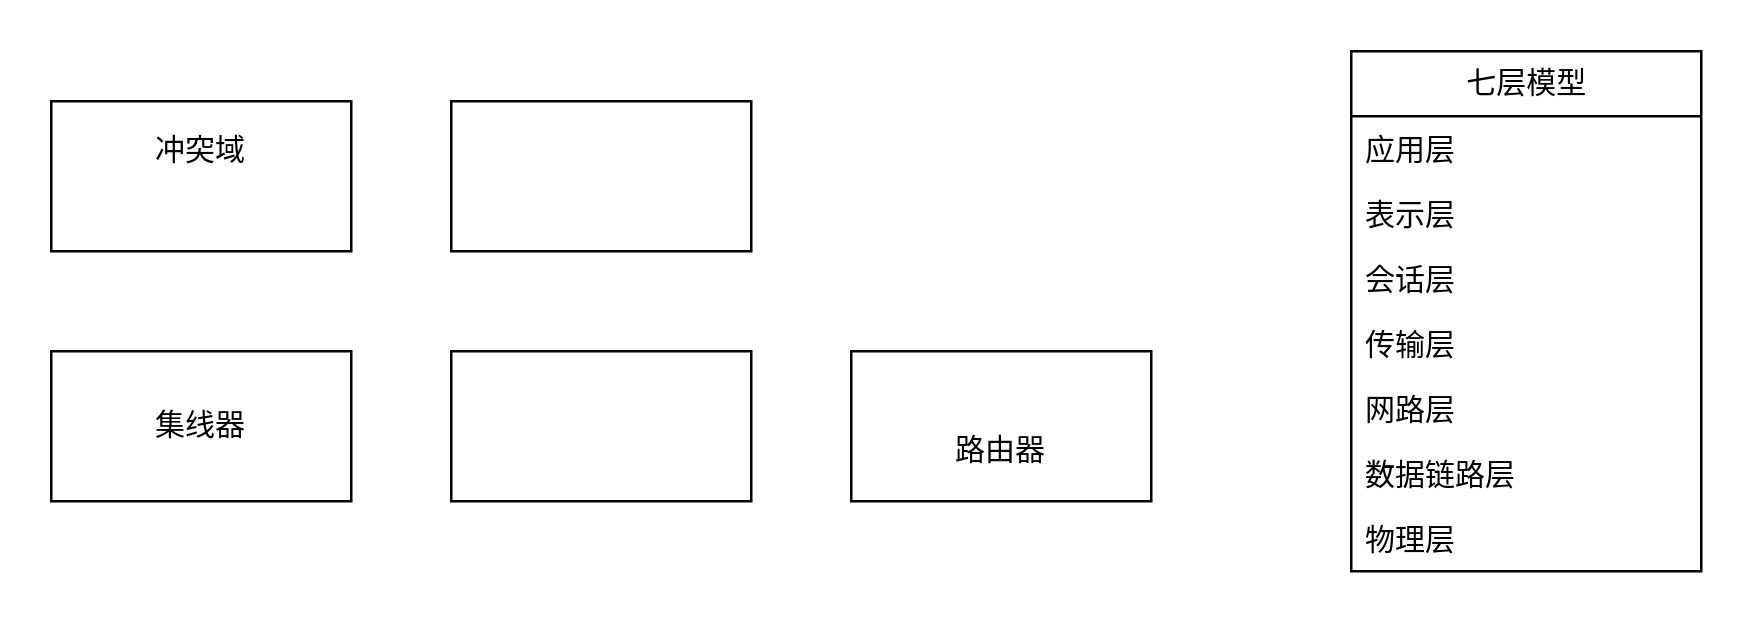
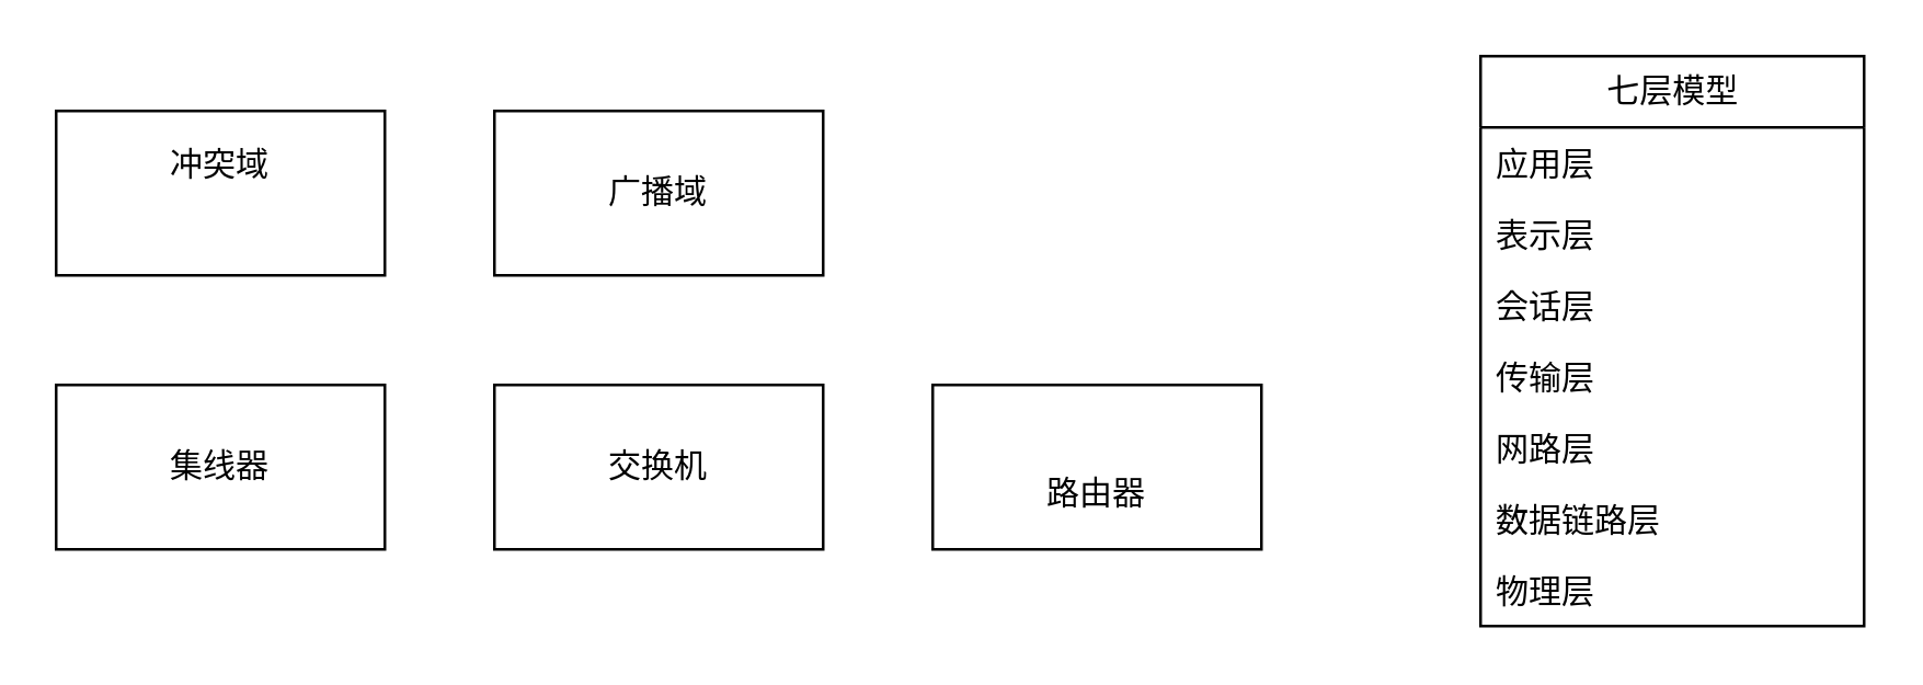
  <mxCell id="0" />
  <mxCell id="1" parent="0" />
  <mxCell id="2" value="" style="group" vertex="1" connectable="0" parent="1"><mxGeometry x="20" y="40" width="120" height="60" as="geometry" /></mxCell>
  <mxCell id="3" value="" style="rounded=0;whiteSpace=wrap;html=1;" vertex="1" parent="2"><mxGeometry width="120" height="60" as="geometry" /></mxCell>
  <mxCell id="4" value="冲突域" style="text;html=1;strokeColor=none;fillColor=none;align=center;verticalAlign=middle;whiteSpace=wrap;rounded=0;" vertex="1" parent="2"><mxGeometry x="30" y="5" width="60" height="30" as="geometry" /></mxCell>
  <mxCell id="5" value="" style="group" vertex="1" connectable="0" parent="1"><mxGeometry x="180" y="40" width="120" height="60" as="geometry" /></mxCell>
  <mxCell id="6" value="" style="rounded=0;whiteSpace=wrap;html=1;" vertex="1" parent="5"><mxGeometry width="120" height="60" as="geometry" /></mxCell>
+ <mxCell id="7" value="广播域" style="text;html=1;strokeColor=none;fillColor=none;align=center;verticalAlign=middle;whiteSpace=wrap;rounded=0;" vertex="1" parent="5"><mxGeometry x="30" y="15" width="60" height="30" as="geometry" /></mxCell>
  <mxCell id="8" value="" style="group" vertex="1" connectable="0" parent="1"><mxGeometry x="20" y="140" width="120" height="60" as="geometry" /></mxCell>
  <mxCell id="9" value="" style="rounded=0;whiteSpace=wrap;html=1;" vertex="1" parent="8"><mxGeometry width="120" height="60" as="geometry" /></mxCell>
  <mxCell id="10" value="集线器" style="text;html=1;strokeColor=none;fillColor=none;align=center;verticalAlign=middle;whiteSpace=wrap;rounded=0;" vertex="1" parent="8"><mxGeometry x="30" y="15" width="60" height="30" as="geometry" /></mxCell>
  <mxCell id="11" value="" style="group" vertex="1" connectable="0" parent="1"><mxGeometry x="180" y="140" width="120" height="60" as="geometry" /></mxCell>
  <mxCell id="12" value="" style="rounded=0;whiteSpace=wrap;html=1;" vertex="1" parent="11"><mxGeometry width="120" height="60" as="geometry" /></mxCell>
+ <mxCell id="13" value="交换机" style="text;html=1;strokeColor=none;fillColor=none;align=center;verticalAlign=middle;whiteSpace=wrap;rounded=0;" vertex="1" parent="11"><mxGeometry x="30" y="15" width="60" height="30" as="geometry" /></mxCell>
  <mxCell id="14" value="" style="group" vertex="1" connectable="0" parent="1"><mxGeometry x="340" y="140" width="120" height="60" as="geometry" /></mxCell>
  <mxCell id="15" value="" style="rounded=0;whiteSpace=wrap;html=1;" vertex="1" parent="14"><mxGeometry width="120" height="60" as="geometry" /></mxCell>
  <mxCell id="16" value="路由器" style="text;html=1;strokeColor=none;fillColor=none;align=center;verticalAlign=middle;whiteSpace=wrap;rounded=0;" vertex="1" parent="14"><mxGeometry x="30" y="25" width="60" height="30" as="geometry" /></mxCell>
  <mxCell id="17" value="七层模型" style="swimlane;fontStyle=0;childLayout=stackLayout;horizontal=1;startSize=26;fillColor=none;horizontalStack=0;resizeParent=1;resizeParentMax=0;resizeLast=0;collapsible=1;marginBottom=0;html=1;" vertex="1" parent="1"><mxGeometry x="540" y="20" width="140" height="208" as="geometry" /></mxCell>
  <mxCell id="18" value="应用层" style="text;strokeColor=none;fillColor=none;align=left;verticalAlign=top;spacingLeft=4;spacingRight=4;overflow=hidden;rotatable=0;points=[[0,0.5],[1,0.5]];portConstraint=eastwest;whiteSpace=wrap;html=1;" vertex="1" parent="17"><mxGeometry y="26" width="140" height="26" as="geometry" /></mxCell>
  <mxCell id="19" value="表示层" style="text;strokeColor=none;fillColor=none;align=left;verticalAlign=top;spacingLeft=4;spacingRight=4;overflow=hidden;rotatable=0;points=[[0,0.5],[1,0.5]];portConstraint=eastwest;whiteSpace=wrap;html=1;" vertex="1" parent="17"><mxGeometry y="52" width="140" height="26" as="geometry" /></mxCell>
  <mxCell id="20" value="会话层" style="text;strokeColor=none;fillColor=none;align=left;verticalAlign=top;spacingLeft=4;spacingRight=4;overflow=hidden;rotatable=0;points=[[0,0.5],[1,0.5]];portConstraint=eastwest;whiteSpace=wrap;html=1;" vertex="1" parent="17"><mxGeometry y="78" width="140" height="26" as="geometry" /></mxCell>
  <mxCell id="21" value="传输层" style="text;strokeColor=none;fillColor=none;align=left;verticalAlign=top;spacingLeft=4;spacingRight=4;overflow=hidden;rotatable=0;points=[[0,0.5],[1,0.5]];portConstraint=eastwest;whiteSpace=wrap;html=1;" vertex="1" parent="17"><mxGeometry y="104" width="140" height="26" as="geometry" /></mxCell>
  <mxCell id="22" value="网路层" style="text;strokeColor=none;fillColor=none;align=left;verticalAlign=top;spacingLeft=4;spacingRight=4;overflow=hidden;rotatable=0;points=[[0,0.5],[1,0.5]];portConstraint=eastwest;whiteSpace=wrap;html=1;" vertex="1" parent="17"><mxGeometry y="130" width="140" height="26" as="geometry" /></mxCell>
  <mxCell id="23" value="数据链路层" style="text;strokeColor=none;fillColor=none;align=left;verticalAlign=top;spacingLeft=4;spacingRight=4;overflow=hidden;rotatable=0;points=[[0,0.5],[1,0.5]];portConstraint=eastwest;whiteSpace=wrap;html=1;" vertex="1" parent="17"><mxGeometry y="156" width="140" height="26" as="geometry" /></mxCell>
  <mxCell id="24" value="物理层" style="text;strokeColor=none;fillColor=none;align=left;verticalAlign=top;spacingLeft=4;spacingRight=4;overflow=hidden;rotatable=0;points=[[0,0.5],[1,0.5]];portConstraint=eastwest;whiteSpace=wrap;html=1;" vertex="1" parent="17"><mxGeometry y="182" width="140" height="26" as="geometry" /></mxCell>
